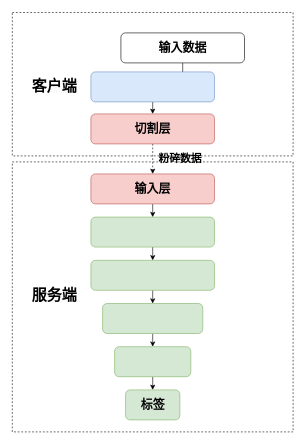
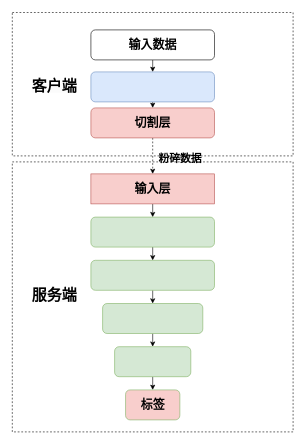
  <mxCell id="0" />
  <mxCell id="1" parent="0" />
  <mxCell id="2" value="" style="rounded=0;whiteSpace=wrap;html=1;dashed=1;fillColor=none;" parent="1" vertex="1"><mxGeometry x="20" y="269" width="468" height="450" as="geometry" /></mxCell>
  <mxCell id="3" value="" style="rounded=0;whiteSpace=wrap;html=1;dashed=1;fillColor=none;" parent="1" vertex="1"><mxGeometry x="20" y="20" width="468" height="239" as="geometry" /></mxCell>
  <mxCell id="4" style="edgeStyle=orthogonalEdgeStyle;rounded=0;orthogonalLoop=1;jettySize=auto;html=1;exitX=0.5;exitY=1;exitDx=0;exitDy=0;entryX=0.5;entryY=0;entryDx=0;entryDy=0;" parent="1" source="5" target="7" edge="1"><mxGeometry relative="1" as="geometry" /></mxCell>
- <mxCell id="5" value="&lt;font style=&quot;font-size: 20px;&quot;&gt;&lt;b&gt;输入数据&lt;/b&gt;&lt;/font&gt;" style="rounded=1;whiteSpace=wrap;html=1;" parent="1" vertex="1"><mxGeometry x="201" y="54" width="206" height="50" as="geometry" /></mxCell>
+ <mxCell id="5" value="&lt;font style=&quot;font-size: 20px;&quot;&gt;&lt;b&gt;输入数据&lt;/b&gt;&lt;/font&gt;" style="rounded=1;whiteSpace=wrap;html=1;" parent="1" vertex="1"><mxGeometry x="151" y="49" width="206" height="50" as="geometry" /></mxCell>
  <mxCell id="6" style="edgeStyle=orthogonalEdgeStyle;rounded=0;orthogonalLoop=1;jettySize=auto;html=1;exitX=0.5;exitY=1;exitDx=0;exitDy=0;entryX=0.5;entryY=0;entryDx=0;entryDy=0;" parent="1" source="7" target="9" edge="1"><mxGeometry relative="1" as="geometry" /></mxCell>
  <mxCell id="7" value="" style="rounded=1;whiteSpace=wrap;html=1;fillColor=#dae8fc;strokeColor=#6c8ebf;" parent="1" vertex="1"><mxGeometry x="151" y="119" width="206" height="50" as="geometry" /></mxCell>
  <mxCell id="8" style="edgeStyle=orthogonalEdgeStyle;rounded=0;orthogonalLoop=1;jettySize=auto;html=1;exitX=0.5;exitY=1;exitDx=0;exitDy=0;entryX=0.5;entryY=0;entryDx=0;entryDy=0;dashed=1;" parent="1" source="9" target="11" edge="1"><mxGeometry relative="1" as="geometry" /></mxCell>
- <mxCell id="9" value="&lt;span style=&quot;font-size: 20px;&quot;&gt;&lt;b&gt;切割层&lt;/b&gt;&lt;/span&gt;" style="rounded=1;whiteSpace=wrap;html=1;fillColor=#f8cecc;strokeColor=#b85450;" parent="1" vertex="1"><mxGeometry x="151" y="189" width="206" height="50" as="geometry" /></mxCell>
+ <mxCell id="9" value="&lt;span style=&quot;font-size: 20px;&quot;&gt;&lt;b&gt;切割层&lt;/b&gt;&lt;/span&gt;" style="rounded=1;whiteSpace=wrap;html=1;fillColor=#f8cecc;strokeColor=#b85450;" parent="1" vertex="1"><mxGeometry x="151" y="179" width="206" height="50" as="geometry" /></mxCell>
  <mxCell id="10" style="edgeStyle=orthogonalEdgeStyle;rounded=0;orthogonalLoop=1;jettySize=auto;html=1;exitX=0.5;exitY=1;exitDx=0;exitDy=0;entryX=0.5;entryY=0;entryDx=0;entryDy=0;" parent="1" source="11" target="13" edge="1"><mxGeometry relative="1" as="geometry" /></mxCell>
- <mxCell id="11" value="&lt;b style=&quot;font-size: 20px;&quot;&gt;输入层&lt;/b&gt;" style="rounded=1;whiteSpace=wrap;html=1;fillColor=#f8cecc;strokeColor=#b85450;" parent="1" vertex="1"><mxGeometry x="151" y="289" width="206" height="50" as="geometry" /></mxCell>
+ <mxCell id="11" value="&lt;b style=&quot;font-size: 20px;&quot;&gt;输入层&lt;/b&gt;" style="whiteSpace=wrap;html=1;fillColor=#f8cecc;strokeColor=#b85450;rounded=0;" parent="1" vertex="1"><mxGeometry x="151" y="289" width="206" height="50" as="geometry" /></mxCell>
  <mxCell id="12" style="edgeStyle=orthogonalEdgeStyle;rounded=0;orthogonalLoop=1;jettySize=auto;html=1;exitX=0.5;exitY=1;exitDx=0;exitDy=0;entryX=0.5;entryY=0;entryDx=0;entryDy=0;" parent="1" source="13" target="15" edge="1"><mxGeometry relative="1" as="geometry" /></mxCell>
  <mxCell id="13" value="" style="rounded=1;whiteSpace=wrap;html=1;fillColor=#d5e8d4;strokeColor=#82b366;" parent="1" vertex="1"><mxGeometry x="151" y="361" width="206" height="50" as="geometry" /></mxCell>
  <mxCell id="14" style="edgeStyle=orthogonalEdgeStyle;rounded=0;orthogonalLoop=1;jettySize=auto;html=1;exitX=0.5;exitY=1;exitDx=0;exitDy=0;entryX=0.5;entryY=0;entryDx=0;entryDy=0;" parent="1" source="15" target="17" edge="1"><mxGeometry relative="1" as="geometry" /></mxCell>
  <mxCell id="15" value="" style="rounded=1;whiteSpace=wrap;html=1;fillColor=#d5e8d4;strokeColor=#82b366;" parent="1" vertex="1"><mxGeometry x="151" y="433" width="206" height="50" as="geometry" /></mxCell>
  <mxCell id="16" style="edgeStyle=orthogonalEdgeStyle;rounded=0;orthogonalLoop=1;jettySize=auto;html=1;exitX=0.5;exitY=1;exitDx=0;exitDy=0;entryX=0.5;entryY=0;entryDx=0;entryDy=0;" parent="1" source="17" target="19" edge="1"><mxGeometry relative="1" as="geometry" /></mxCell>
  <mxCell id="17" value="" style="rounded=1;whiteSpace=wrap;html=1;fillColor=#d5e8d4;strokeColor=#82b366;" parent="1" vertex="1"><mxGeometry x="170.5" y="505" width="167" height="50" as="geometry" /></mxCell>
  <mxCell id="18" style="edgeStyle=orthogonalEdgeStyle;rounded=0;orthogonalLoop=1;jettySize=auto;html=1;exitX=0.5;exitY=1;exitDx=0;exitDy=0;entryX=0.5;entryY=0;entryDx=0;entryDy=0;" parent="1" source="19" target="20" edge="1"><mxGeometry relative="1" as="geometry" /></mxCell>
  <mxCell id="19" value="" style="rounded=1;whiteSpace=wrap;html=1;fillColor=#d5e8d4;strokeColor=#82b366;" parent="1" vertex="1"><mxGeometry x="190.5" y="577" width="127" height="50" as="geometry" /></mxCell>
- <mxCell id="20" value="&lt;font style=&quot;font-size: 20px;&quot;&gt;&lt;b&gt;标签&lt;/b&gt;&lt;/font&gt;" style="rounded=1;whiteSpace=wrap;html=1;fillColor=#d5e8d4;strokeColor=#82b366;" parent="1" vertex="1"><mxGeometry x="208.75" y="649" width="90.5" height="50" as="geometry" /></mxCell>
+ <mxCell id="20" value="&lt;font style=&quot;font-size: 20px;&quot;&gt;&lt;b&gt;标签&lt;/b&gt;&lt;/font&gt;" style="rounded=1;whiteSpace=wrap;html=1;fillColor=#f8cecc;strokeColor=#82b366;" parent="1" vertex="1"><mxGeometry x="208.75" y="649" width="90.5" height="50" as="geometry" /></mxCell>
  <mxCell id="21" value="&lt;span style=&quot;color: rgb(0, 0, 0); font-family: Helvetica; font-style: normal; font-variant-ligatures: normal; font-variant-caps: normal; letter-spacing: normal; orphans: 2; text-align: center; text-indent: 0px; text-transform: none; white-space: normal; widows: 2; word-spacing: 0px; -webkit-text-stroke-width: 0px; background-color: rgb(251, 251, 251); text-decoration-thickness: initial; text-decoration-style: initial; text-decoration-color: initial; float: none; display: inline !important;&quot;&gt;&lt;b style=&quot;&quot;&gt;&lt;font style=&quot;font-size: 25px;&quot;&gt;客户端&lt;/font&gt;&lt;/b&gt;&lt;/span&gt;" style="text;whiteSpace=wrap;html=1;" parent="1" vertex="1"><mxGeometry x="51" y="120" width="110" height="50" as="geometry" /></mxCell>
  <mxCell id="22" value="&lt;span style=&quot;color: rgb(0, 0, 0); font-family: Helvetica; font-style: normal; font-variant-ligatures: normal; font-variant-caps: normal; letter-spacing: normal; orphans: 2; text-align: center; text-indent: 0px; text-transform: none; white-space: normal; widows: 2; word-spacing: 0px; -webkit-text-stroke-width: 0px; background-color: rgb(251, 251, 251); text-decoration-thickness: initial; text-decoration-style: initial; text-decoration-color: initial; float: none; display: inline !important;&quot;&gt;&lt;b style=&quot;&quot;&gt;&lt;font style=&quot;font-size: 25px;&quot;&gt;服务端&lt;/font&gt;&lt;/b&gt;&lt;/span&gt;" style="text;whiteSpace=wrap;html=1;" parent="1" vertex="1"><mxGeometry x="51" y="469" width="110" height="50" as="geometry" /></mxCell>
  <mxCell id="23" value="&lt;b&gt;&lt;font style=&quot;font-size: 18px;&quot;&gt;粉碎数据&lt;/font&gt;&lt;/b&gt;" style="text;html=1;align=center;verticalAlign=middle;whiteSpace=wrap;rounded=0;" vertex="1" parent="1"><mxGeometry x="257.5" y="249" width="83.5" height="30" as="geometry" /></mxCell>
